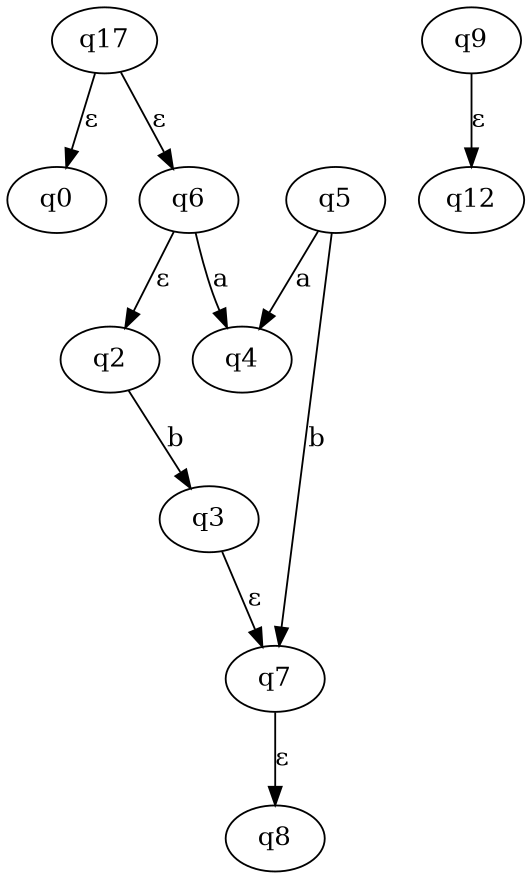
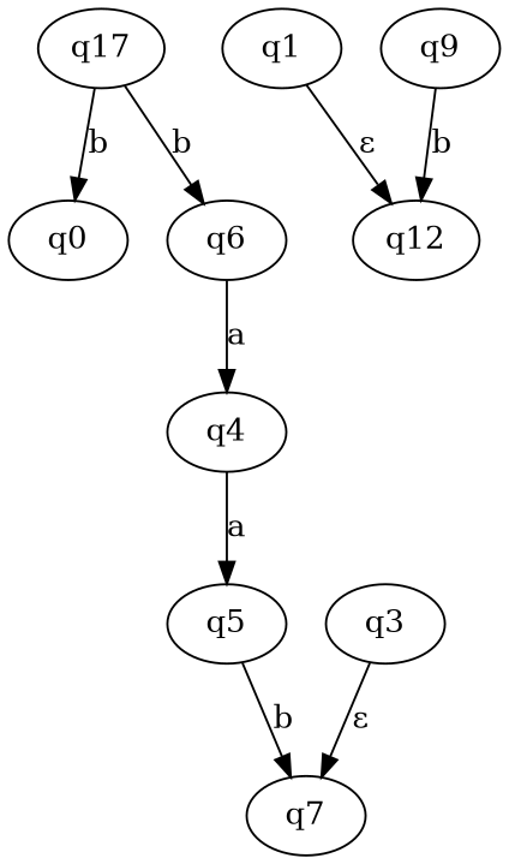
  digraph {
    n1 [label=q17]
    q0
    q6
-   q2
    q4
    n6 [label=q12]
+   q1
    q3
    q5
    q9
    q7
-   q8
-   n1 -> q0 [label="ε"]
-   n1 -> q6 [label="ε"]
-   q6 -> q2 [label="ε"]
+   n1 -> q0 [label=b]
+   n1 -> q6 [label=b]
    q6 -> q4 [label=a]
-   q2 -> q3 [label=b]
-   q5 -> q4 [label=a]
+   q4 -> q5 [label=a]
+   q1 -> n6 [label="ε"]
    q3 -> q7 [label="ε"]
    q5 -> q7 [label=b]
-   q9 -> n6 [label="ε"]
-   q7 -> q8 [label="ε"]
+   q9 -> n6 [label=b]
  }
